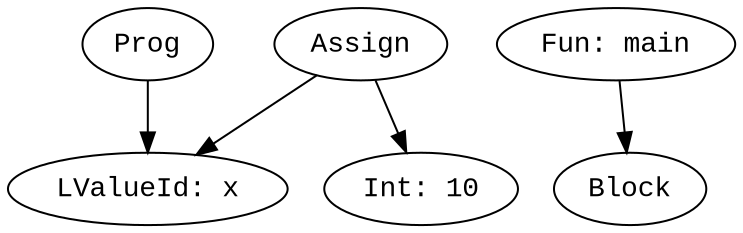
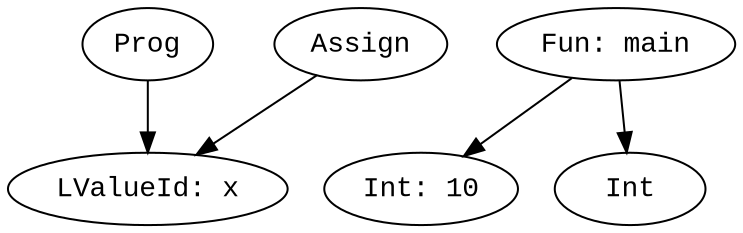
  digraph {
    fontname="Liberation Mono"
    node [fontname="Liberation Mono"]
    edge [fontname="Liberation Mono"]
    n1 [label=Prog]
    n2 [label="LValueId: x"]
    n3 [label="Fun: main"]
-   n4 [label=Block]
+   n4 [label=Int]
    n5 [label=Assign]
    n6 [label="Int: 10"]
    n1 -> n2
    n3 -> n4
    n5 -> n2
-   n5 -> n6
+   n3 -> n6
  }
